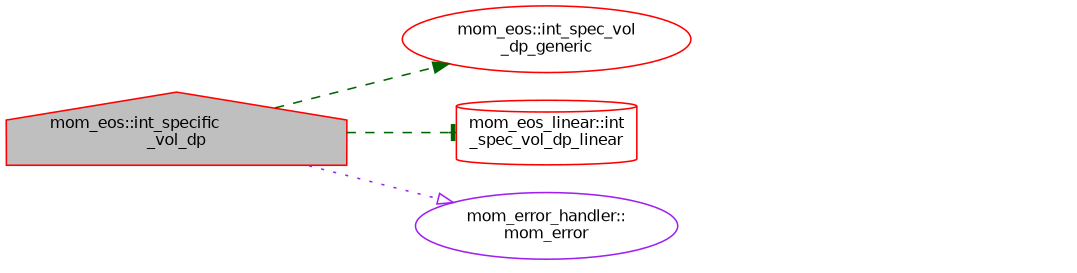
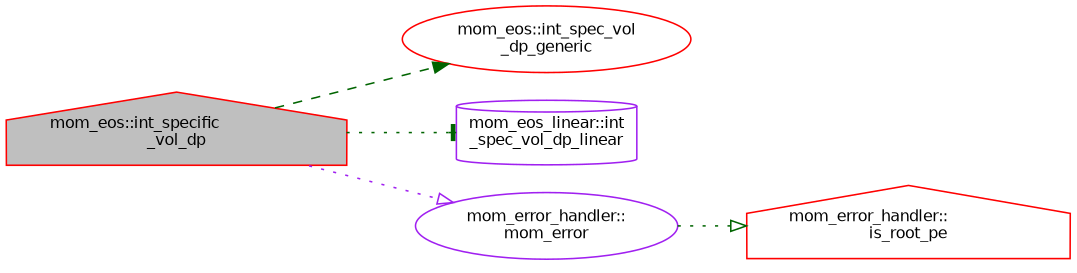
  digraph {
    rankdir=LR
    node [color=red fillcolor=white fontname=Helvetica fontsize=10 shape=house style=filled]
    edge [arrowhead=onormal color=darkgreen fontname=Helvetica fontsize=10 labelfontname=Helvetica labelfontsize=10 style=dashed]
    n1 [fillcolor=grey75 fontcolor=black height=0.2 label="mom_eos::int_specific\l_vol_dp" width=0.4]
    n2 [height=0.2 label="mom_eos::int_spec_vol\l_dp_generic" shape=ellipse width=0.4]
-   n3 [height=0.2 label="mom_eos_linear::int\l_spec_vol_dp_linear" shape=cylinder width=0.4]
+   n3 [color=purple height=0.2 label="mom_eos_linear::int\l_spec_vol_dp_linear" shape=cylinder width=0.4]
    n4 [color=purple height=0.2 label="mom_error_handler::\lmom_error" shape=ellipse width=0.4]
+   n5 [height=0.2 label="mom_error_handler::\lis_root_pe" width=0.4]
    n1 -> n2 [arrowhead=normal]
-   n1 -> n3 [arrowhead=tee]
+   n1 -> n3 [arrowhead=tee style=dotted]
    n1 -> n4 [color=purple style=dotted]
+   n4 -> n5 [style=dotted]
  }
